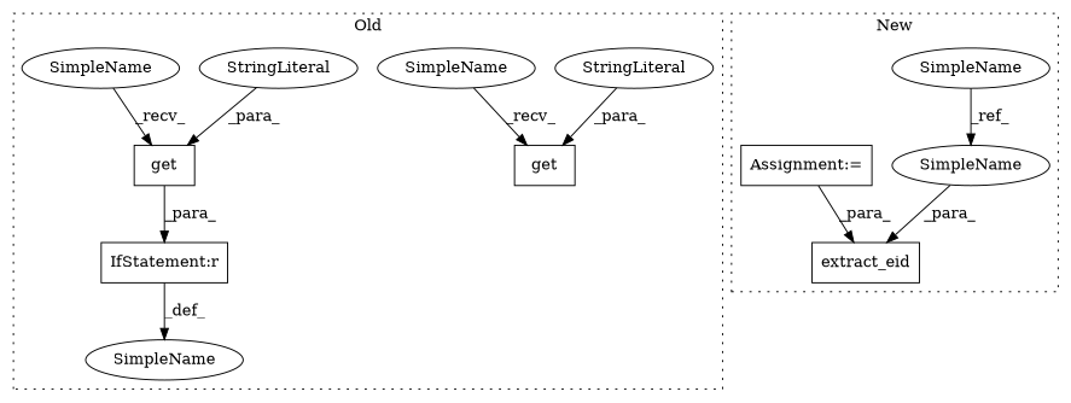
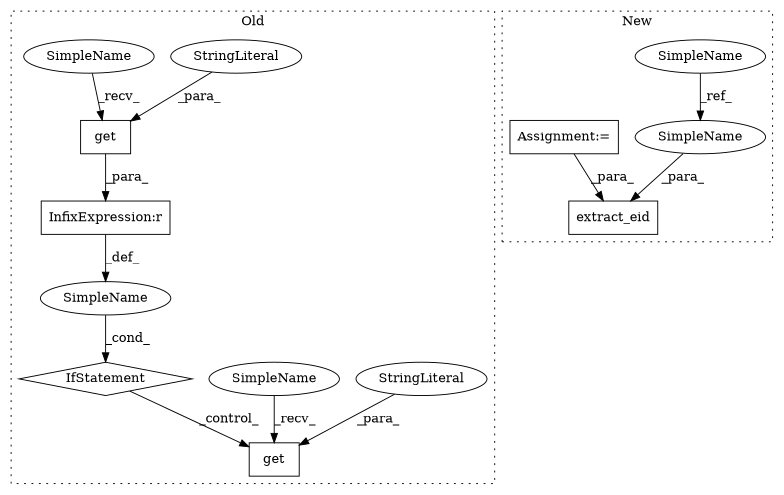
  digraph {
    node [a=42 l=4 shape=ellipse]
    n1 [a=32 l="4,1" label=get s="9580,9589" shape=box]
-   n2 [a=27 label="IfStatement:r" s=9554 shape=box]
+   n2 [a=27 label="InfixExpression:r" s=9554 shape=box]
    n3 [a=32 l="4,1" label=get s="9544,9553" shape=box]
    n4 [label=SimpleName l=""]
+   n5 [a=25 l=3 label=IfStatement s=9563 shape=diamond]
    n6 [a=45 l=5 label=StringLiteral s=9548]
    n7 [a=45 l=5 label=StringLiteral s=9584]
    n8 [label=SimpleName s=9575]
    n9 [label=SimpleName s=9539]
    n10 [a=32 l="12,1" label=extract_eid s="9673,9689" shape=box]
    n11 [label=SimpleName s=9583]
    n12 [a=7 l=1 label="Assignment:=" s=9672 shape=box]
    n13 [label=SimpleName s=9685]
    subgraph cluster_1 {
      label=Old
      style=dotted
      n1
      n2
      n3
      n4
+     n5
      n6
      n7
      n8
      n9
    }
    subgraph cluster_2 {
      label=New
      style=dotted
      n10
      n11
      n12
      n13
    }
    n2 -> n4 [label=_def_]
    n3 -> n2 [label=_para_]
+   n4 -> n5 [label=_cond_]
+   n5 -> n1 [label=_control_]
    n6 -> n3 [label=_para_]
    n7 -> n1 [label=_para_]
    n8 -> n1 [label=_recv_]
    n9 -> n3 [label=_recv_]
    n11 -> n13 [label=_ref_]
    n12 -> n10 [label=_para_]
    n13 -> n10 [label=_para_]
  }
